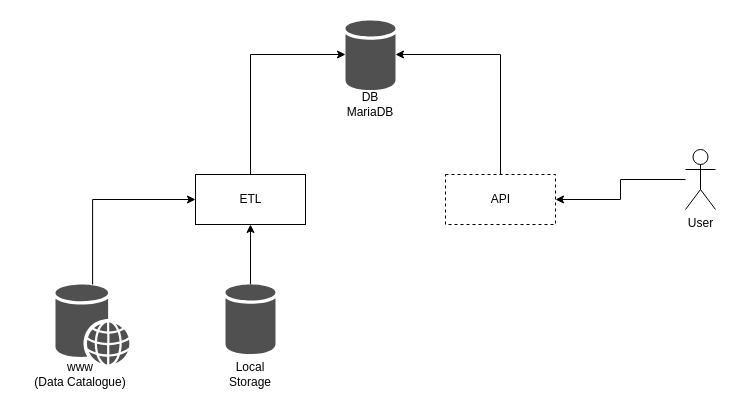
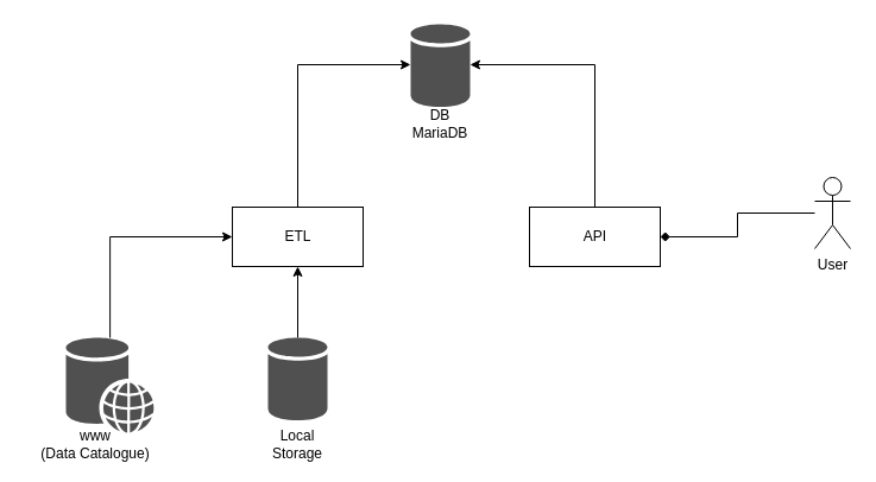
  <mxCell id="0" />
  <mxCell id="1" parent="0" />
  <mxCell id="2" value="" style="edgeStyle=orthogonalEdgeStyle;rounded=0;orthogonalLoop=1;jettySize=auto;html=1;exitX=0.5;exitY=0;exitDx=0;exitDy=0;" edge="1" parent="1" source="3" target="14"><mxGeometry relative="1" as="geometry"><mxPoint x="339" y="54" as="targetPoint" /><Array as="points"><mxPoint x="250" y="54" /></Array></mxGeometry></mxCell>
  <mxCell id="3" value="ETL" style="html=1;fillColor=none;" vertex="1" parent="1"><mxGeometry x="195" y="174" width="110" height="50" as="geometry" /></mxCell>
  <mxCell id="4" style="edgeStyle=orthogonalEdgeStyle;rounded=0;orthogonalLoop=1;jettySize=auto;html=1;" edge="1" parent="1" source="5" target="14"><mxGeometry relative="1" as="geometry"><mxPoint x="409" y="54" as="targetPoint" /><Array as="points"><mxPoint x="500" y="54" /></Array></mxGeometry></mxCell>
- <mxCell id="5" value="API" style="html=1;fillColor=none;dashed=1;" vertex="1" parent="1"><mxGeometry x="445" y="174" width="110" height="50" as="geometry" /></mxCell>
- <mxCell id="6" value="" style="edgeStyle=orthogonalEdgeStyle;rounded=0;orthogonalLoop=1;jettySize=auto;html=1;entryX=1;entryY=0.5;entryDx=0;entryDy=0;" edge="1" parent="1" source="7" target="5"><mxGeometry relative="1" as="geometry"><mxPoint x="565" y="194" as="targetPoint" /></mxGeometry></mxCell>
+ <mxCell id="5" value="API" style="html=1;fillColor=none;" vertex="1" parent="1"><mxGeometry x="445" y="174" width="110" height="50" as="geometry" /></mxCell>
+ <mxCell id="6" value="" style="edgeStyle=orthogonalEdgeStyle;rounded=0;orthogonalLoop=1;jettySize=auto;html=1;entryX=1;entryY=0.5;entryDx=0;entryDy=0;endArrow=diamond;" edge="1" parent="1" source="7" target="5"><mxGeometry relative="1" as="geometry"><mxPoint x="565" y="194" as="targetPoint" /></mxGeometry></mxCell>
  <mxCell id="7" value="User" style="shape=umlActor;verticalLabelPosition=bottom;labelBackgroundColor=#ffffff;verticalAlign=top;html=1;" vertex="1" parent="1"><mxGeometry x="685" y="149" width="30" height="60" as="geometry" /></mxCell>
  <mxCell id="8" value="" style="edgeStyle=orthogonalEdgeStyle;rounded=0;orthogonalLoop=1;jettySize=auto;html=1;entryX=0;entryY=0.5;entryDx=0;entryDy=0;" edge="1" parent="1" source="9" target="3"><mxGeometry relative="1" as="geometry"><mxPoint x="92" y="174" as="targetPoint" /><Array as="points"><mxPoint x="92" y="199" /></Array></mxGeometry></mxCell>
  <mxCell id="9" value="" style="shadow=0;dashed=0;html=1;strokeColor=none;fillColor=#505050;labelPosition=center;verticalLabelPosition=bottom;verticalAlign=top;outlineConnect=0;align=center;shape=mxgraph.office.databases.web_store;" vertex="1" parent="1"><mxGeometry x="55" y="284" width="74.07" height="80" as="geometry" /></mxCell>
  <mxCell id="10" value="" style="edgeStyle=orthogonalEdgeStyle;rounded=0;orthogonalLoop=1;jettySize=auto;html=1;" edge="1" parent="1" source="11" target="3"><mxGeometry relative="1" as="geometry" /></mxCell>
  <mxCell id="11" value="" style="shadow=0;dashed=0;html=1;strokeColor=none;fillColor=#505050;labelPosition=center;verticalLabelPosition=bottom;verticalAlign=top;outlineConnect=0;align=center;shape=mxgraph.office.databases.database;" vertex="1" parent="1"><mxGeometry x="225" y="284" width="50" height="70" as="geometry" /></mxCell>
  <mxCell id="12" value="www&lt;br&gt;(Data Catalogue)" style="text;html=1;strokeColor=none;fillColor=none;align=center;verticalAlign=middle;whiteSpace=wrap;rounded=0;" vertex="1" parent="1"><mxGeometry x="20" y="364" width="120" height="20" as="geometry" /></mxCell>
  <mxCell id="13" value="Local Storage" style="text;html=1;strokeColor=none;fillColor=none;align=center;verticalAlign=middle;whiteSpace=wrap;rounded=0;" vertex="1" parent="1"><mxGeometry x="230" y="364" width="40" height="20" as="geometry" /></mxCell>
  <mxCell id="14" value="" style="shadow=0;dashed=0;html=1;strokeColor=none;fillColor=#505050;labelPosition=center;verticalLabelPosition=bottom;verticalAlign=top;outlineConnect=0;align=center;shape=mxgraph.office.databases.database;" vertex="1" parent="1"><mxGeometry x="345" y="20" width="50" height="70" as="geometry" /></mxCell>
  <mxCell id="15" value="DB&lt;br&gt;MariaDB" style="text;html=1;strokeColor=none;fillColor=none;align=center;verticalAlign=middle;whiteSpace=wrap;rounded=0;" vertex="1" parent="1"><mxGeometry x="350" y="94" width="40" height="20" as="geometry" /></mxCell>
